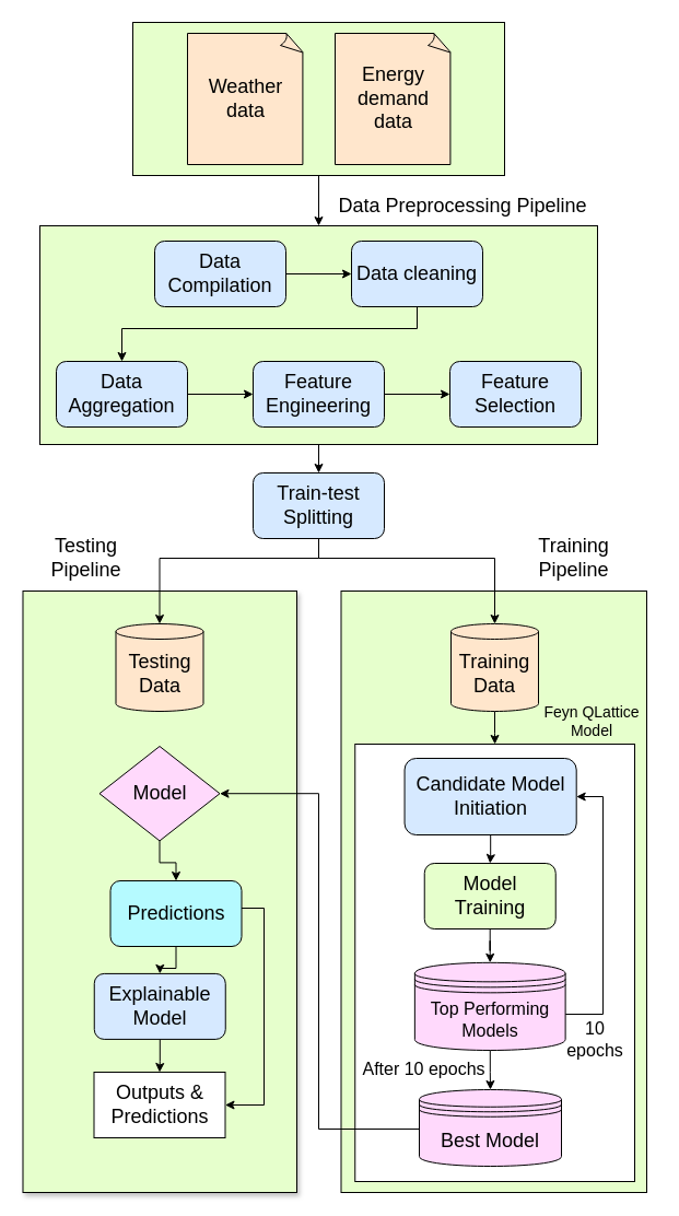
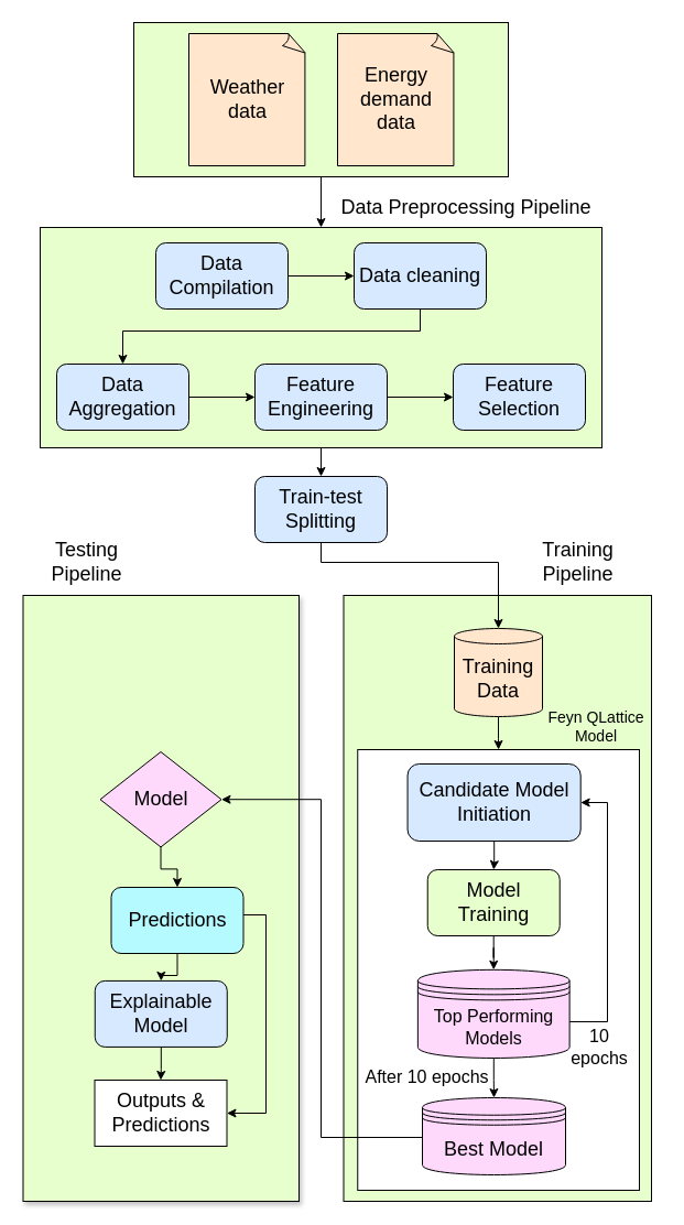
  <mxCell id="0" />
  <mxCell id="1" parent="0" />
  <mxCell id="2" value="" style="rounded=0;whiteSpace=wrap;html=1;fillColor=#E6FFCC;shadow=1;" vertex="1" parent="1"><mxGeometry x="20.5" y="540" width="250.5" height="550" as="geometry" /></mxCell>
  <mxCell id="3" value="" style="rounded=0;whiteSpace=wrap;html=1;fillColor=#E6FFCC;" parent="1" vertex="1"><mxGeometry x="311.5" y="540" width="279.5" height="550" as="geometry" /></mxCell>
  <mxCell id="4" style="edgeStyle=orthogonalEdgeStyle;rounded=0;orthogonalLoop=1;jettySize=auto;html=1;entryX=0.5;entryY=0;entryDx=0;entryDy=0;" parent="1" source="5" target="7" edge="1"><mxGeometry relative="1" as="geometry" /></mxCell>
  <mxCell id="5" value="" style="rounded=0;whiteSpace=wrap;html=1;fillColor=#E6FFCC;" parent="1" vertex="1"><mxGeometry x="121" y="20" width="340" height="140" as="geometry" /></mxCell>
  <mxCell id="6" style="edgeStyle=orthogonalEdgeStyle;rounded=0;orthogonalLoop=1;jettySize=auto;html=1;entryX=0.5;entryY=0;entryDx=0;entryDy=0;" parent="1" source="7" target="19" edge="1"><mxGeometry relative="1" as="geometry" /></mxCell>
  <mxCell id="7" value="" style="rounded=0;whiteSpace=wrap;html=1;fillColor=#E6FFCC;" parent="1" vertex="1"><mxGeometry x="36" y="206" width="510" height="200" as="geometry" /></mxCell>
  <mxCell id="8" value="&lt;font style=&quot;font-size: 18px;&quot;&gt;Energy demand data&lt;/font&gt;" style="whiteSpace=wrap;html=1;shape=mxgraph.basic.document;fillColor=#FFE6CC;" parent="1" vertex="1"><mxGeometry x="306" y="30" width="106.5" height="120" as="geometry" /></mxCell>
  <mxCell id="9" value="&lt;font style=&quot;font-size: 18px;&quot;&gt;Weather data&lt;/font&gt;" style="whiteSpace=wrap;html=1;shape=mxgraph.basic.document;fillColor=#FFE6CC;" parent="1" vertex="1"><mxGeometry x="171" y="30" width="106.5" height="120" as="geometry" /></mxCell>
  <mxCell id="10" style="edgeStyle=orthogonalEdgeStyle;rounded=0;orthogonalLoop=1;jettySize=auto;html=1;entryX=0;entryY=0.5;entryDx=0;entryDy=0;" parent="1" source="11" target="13" edge="1"><mxGeometry relative="1" as="geometry" /></mxCell>
  <mxCell id="11" value="&lt;font style=&quot;font-size: 18px;&quot;&gt;Data Compilation&lt;/font&gt;" style="rounded=1;whiteSpace=wrap;html=1;fillColor=#D6E9FF;" parent="1" vertex="1"><mxGeometry x="141" y="220" width="120" height="60" as="geometry" /></mxCell>
  <mxCell id="12" style="edgeStyle=orthogonalEdgeStyle;rounded=0;orthogonalLoop=1;jettySize=auto;html=1;entryX=0.5;entryY=0;entryDx=0;entryDy=0;" parent="1" source="13" target="15" edge="1"><mxGeometry relative="1" as="geometry"><Array as="points"><mxPoint x="381" y="300" /><mxPoint x="111" y="300" /></Array></mxGeometry></mxCell>
  <mxCell id="13" value="&lt;font style=&quot;font-size: 18px;&quot;&gt;Data cleaning&lt;/font&gt;" style="rounded=1;whiteSpace=wrap;html=1;fillColor=#D6E9FF;" parent="1" vertex="1"><mxGeometry x="321" y="220" width="120" height="60" as="geometry" /></mxCell>
  <mxCell id="14" style="edgeStyle=orthogonalEdgeStyle;rounded=0;orthogonalLoop=1;jettySize=auto;html=1;entryX=0;entryY=0.5;entryDx=0;entryDy=0;" parent="1" source="15" target="17" edge="1"><mxGeometry relative="1" as="geometry" /></mxCell>
  <mxCell id="15" value="&lt;font style=&quot;font-size: 18px;&quot;&gt;Data Aggregation&lt;/font&gt;" style="rounded=1;whiteSpace=wrap;html=1;fillColor=#D6E9FF;" parent="1" vertex="1"><mxGeometry x="51" y="330" width="120" height="60" as="geometry" /></mxCell>
  <mxCell id="16" style="edgeStyle=orthogonalEdgeStyle;rounded=0;orthogonalLoop=1;jettySize=auto;html=1;entryX=0;entryY=0.5;entryDx=0;entryDy=0;" parent="1" source="17" target="18" edge="1"><mxGeometry relative="1" as="geometry" /></mxCell>
  <mxCell id="17" value="&lt;font style=&quot;font-size: 18px;&quot;&gt;Feature Engineering&lt;/font&gt;" style="rounded=1;whiteSpace=wrap;html=1;fillColor=#D6E9FF;" parent="1" vertex="1"><mxGeometry x="231" y="330" width="120" height="60" as="geometry" /></mxCell>
  <mxCell id="18" value="&lt;font style=&quot;font-size: 18px;&quot;&gt;Feature Selection&lt;/font&gt;" style="rounded=1;whiteSpace=wrap;html=1;fillColor=#D6E9FF;" parent="1" vertex="1"><mxGeometry x="411" y="330" width="120" height="60" as="geometry" /></mxCell>
  <mxCell id="19" value="&lt;font style=&quot;font-size: 18px;&quot;&gt;Train-test Splitting&lt;/font&gt;" style="rounded=1;whiteSpace=wrap;html=1;fillColor=#D6E9FF;" parent="1" vertex="1"><mxGeometry x="231" y="432" width="120" height="60" as="geometry" /></mxCell>
- <mxCell id="20" value="&lt;font style=&quot;font-size: 18px;&quot;&gt;Testing Data&lt;/font&gt;" style="shape=cylinder3;whiteSpace=wrap;html=1;boundedLbl=1;backgroundOutline=1;size=7.0;fillColor=#FFE6CC;" parent="1" vertex="1"><mxGeometry x="105.5" y="570" width="80" height="80" as="geometry" /></mxCell>
  <mxCell id="21" style="edgeStyle=orthogonalEdgeStyle;rounded=0;orthogonalLoop=1;jettySize=auto;html=1;entryX=0.5;entryY=0;entryDx=0;entryDy=0;" parent="1" source="22" target="23" edge="1"><mxGeometry relative="1" as="geometry" /></mxCell>
  <mxCell id="22" value="&lt;font style=&quot;font-size: 18px;&quot;&gt;Training Data&lt;/font&gt;" style="shape=cylinder3;whiteSpace=wrap;html=1;boundedLbl=1;backgroundOutline=1;size=7.0;fillColor=#FFE6CC;" parent="1" vertex="1"><mxGeometry x="412" y="570" width="80" height="80" as="geometry" /></mxCell>
  <mxCell id="23" value="" style="rounded=0;whiteSpace=wrap;html=1;" parent="1" vertex="1"><mxGeometry x="324.25" y="680" width="255.75" height="400" as="geometry" /></mxCell>
  <mxCell id="24" style="edgeStyle=orthogonalEdgeStyle;rounded=0;orthogonalLoop=1;jettySize=auto;html=1;" parent="1" source="25" target="27" edge="1"><mxGeometry relative="1" as="geometry" /></mxCell>
  <mxCell id="25" value="&lt;font style=&quot;font-size: 18px;&quot;&gt;Candidate Model Initiation&lt;/font&gt;" style="rounded=1;whiteSpace=wrap;html=1;fillColor=#D6E9FF;" parent="1" vertex="1"><mxGeometry x="369.56" y="693" width="157.13" height="70" as="geometry" /></mxCell>
  <mxCell id="26" style="edgeStyle=orthogonalEdgeStyle;rounded=0;orthogonalLoop=1;jettySize=auto;html=1;entryX=0.5;entryY=0;entryDx=0;entryDy=0;" edge="1" parent="1" source="27" target="30"><mxGeometry relative="1" as="geometry" /></mxCell>
  <mxCell id="27" value="&lt;font style=&quot;font-size: 18px;&quot;&gt;Model Training&lt;/font&gt;" style="rounded=1;whiteSpace=wrap;html=1;fillColor=#e6ffcc;" parent="1" vertex="1"><mxGeometry x="387.74" y="789" width="120" height="60" as="geometry" /></mxCell>
  <mxCell id="28" style="edgeStyle=orthogonalEdgeStyle;rounded=0;orthogonalLoop=1;jettySize=auto;html=1;entryX=0.5;entryY=0;entryDx=0;entryDy=0;" parent="1" source="30" target="33" edge="1"><mxGeometry relative="1" as="geometry" /></mxCell>
  <mxCell id="29" style="edgeStyle=orthogonalEdgeStyle;rounded=0;orthogonalLoop=1;jettySize=auto;html=1;entryX=1;entryY=0.5;entryDx=0;entryDy=0;" edge="1" parent="1" source="30" target="25"><mxGeometry relative="1" as="geometry"><Array as="points"><mxPoint x="551" y="927" /><mxPoint x="551" y="728" /></Array></mxGeometry></mxCell>
  <mxCell id="30" value="&lt;font style=&quot;font-size: 16px;&quot;&gt;Top Performing Models&lt;/font&gt;" style="shape=datastore;whiteSpace=wrap;html=1;fillColor=#FFD9FC;" parent="1" vertex="1"><mxGeometry x="378.87" y="879.83" width="137.75" height="80.17" as="geometry" /></mxCell>
  <mxCell id="31" value="&lt;font style=&quot;font-size: 16px;&quot;&gt;10 epochs&lt;/font&gt;" style="text;html=1;align=center;verticalAlign=middle;whiteSpace=wrap;rounded=0;" parent="1" vertex="1"><mxGeometry x="514.5" y="935" width="57.5" height="30" as="geometry" /></mxCell>
  <mxCell id="32" style="edgeStyle=orthogonalEdgeStyle;rounded=0;orthogonalLoop=1;jettySize=auto;html=1;entryX=1;entryY=0.5;entryDx=0;entryDy=0;" edge="1" parent="1" source="33" target="37"><mxGeometry relative="1" as="geometry"><Array as="points"><mxPoint x="291" y="1032" /><mxPoint x="291" y="725" /></Array></mxGeometry></mxCell>
  <mxCell id="33" value="&lt;font style=&quot;font-size: 18px;&quot;&gt;Best Model&lt;/font&gt;" style="shape=datastore;whiteSpace=wrap;html=1;fillColor=#FFD9FC;" parent="1" vertex="1"><mxGeometry x="383" y="996" width="130" height="70" as="geometry" /></mxCell>
  <mxCell id="34" value="&lt;font style=&quot;font-size: 16px;&quot;&gt;After 10 epochs&lt;/font&gt;" style="text;html=1;align=center;verticalAlign=middle;whiteSpace=wrap;rounded=0;" parent="1" vertex="1"><mxGeometry x="327.25" y="962" width="120.5" height="30" as="geometry" /></mxCell>
  <mxCell id="35" value="&lt;font style=&quot;font-size: 14px;&quot;&gt;Feyn QLattice Model&lt;/font&gt;" style="text;html=1;align=center;verticalAlign=middle;whiteSpace=wrap;rounded=0;" parent="1" vertex="1"><mxGeometry x="483.13" y="644" width="115.5" height="30" as="geometry" /></mxCell>
  <mxCell id="36" style="edgeStyle=orthogonalEdgeStyle;rounded=0;orthogonalLoop=1;jettySize=auto;html=1;entryX=0.5;entryY=0;entryDx=0;entryDy=0;" parent="1" source="37" target="40" edge="1"><mxGeometry relative="1" as="geometry" /></mxCell>
  <mxCell id="37" value="&lt;font style=&quot;font-size: 18px;&quot;&gt;Model&lt;/font&gt;" style="rhombus;whiteSpace=wrap;html=1;fillColor=#FFD9FC;" parent="1" vertex="1"><mxGeometry x="90.5" y="682" width="110" height="86.43" as="geometry" /></mxCell>
  <mxCell id="38" style="edgeStyle=orthogonalEdgeStyle;rounded=0;orthogonalLoop=1;jettySize=auto;html=1;" edge="1" parent="1" source="40" target="47"><mxGeometry relative="1" as="geometry" /></mxCell>
  <mxCell id="39" style="edgeStyle=orthogonalEdgeStyle;rounded=0;orthogonalLoop=1;jettySize=auto;html=1;entryX=1;entryY=0.5;entryDx=0;entryDy=0;" edge="1" parent="1" source="40" target="48"><mxGeometry relative="1" as="geometry"><Array as="points"><mxPoint x="241" y="830" /><mxPoint x="241" y="1010" /></Array></mxGeometry></mxCell>
  <mxCell id="40" value="&lt;font style=&quot;font-size: 18px;&quot;&gt;Predictions&lt;/font&gt;" style="rounded=1;whiteSpace=wrap;html=1;fillColor=#B5FAFF;" parent="1" vertex="1"><mxGeometry x="100.5" y="805" width="120" height="60" as="geometry" /></mxCell>
  <mxCell id="41" value="&lt;font style=&quot;font-size: 18px;&quot;&gt;Data Preprocessing Pipeline&lt;/font&gt;" style="text;html=1;align=center;verticalAlign=middle;whiteSpace=wrap;rounded=0;" parent="1" vertex="1"><mxGeometry x="306" y="173" width="233.5" height="30" as="geometry" /></mxCell>
  <mxCell id="42" value="&lt;font style=&quot;font-size: 18px;&quot;&gt;Training Pipeline&lt;/font&gt;" style="text;html=1;align=center;verticalAlign=middle;whiteSpace=wrap;rounded=0;" parent="1" vertex="1"><mxGeometry x="467.13" y="495" width="115" height="30" as="geometry" /></mxCell>
  <mxCell id="43" value="&lt;font style=&quot;font-size: 18px;&quot;&gt;&lt;font style=&quot;&quot;&gt;Testing &lt;/font&gt;&lt;font style=&quot;&quot;&gt;Pipeline&lt;/font&gt;&lt;/font&gt;" style="text;html=1;align=center;verticalAlign=middle;whiteSpace=wrap;rounded=0;" parent="1" vertex="1"><mxGeometry x="20.5" y="495" width="115" height="30" as="geometry" /></mxCell>
- <mxCell id="44" style="edgeStyle=orthogonalEdgeStyle;rounded=0;orthogonalLoop=1;jettySize=auto;html=1;entryX=0.5;entryY=0;entryDx=0;entryDy=0;entryPerimeter=0;" edge="1" parent="1" source="19" target="20"><mxGeometry relative="1" as="geometry"><Array as="points"><mxPoint x="291" y="510" /><mxPoint x="146" y="510" /></Array></mxGeometry></mxCell>
  <mxCell id="45" style="edgeStyle=orthogonalEdgeStyle;rounded=0;orthogonalLoop=1;jettySize=auto;html=1;entryX=0.5;entryY=0;entryDx=0;entryDy=0;entryPerimeter=0;" edge="1" parent="1" source="19" target="22"><mxGeometry relative="1" as="geometry"><Array as="points"><mxPoint x="291" y="510" /><mxPoint x="452" y="510" /></Array></mxGeometry></mxCell>
  <mxCell id="46" style="edgeStyle=orthogonalEdgeStyle;rounded=0;orthogonalLoop=1;jettySize=auto;html=1;entryX=0.5;entryY=0;entryDx=0;entryDy=0;" edge="1" parent="1" source="47" target="48"><mxGeometry relative="1" as="geometry" /></mxCell>
  <mxCell id="47" value="&lt;font style=&quot;font-size: 18px;&quot;&gt;Explainable Model&lt;/font&gt;" style="rounded=1;whiteSpace=wrap;html=1;fillColor=#D6E9FF;" vertex="1" parent="1"><mxGeometry x="85.75" y="889.91" width="120" height="60" as="geometry" /></mxCell>
  <mxCell id="48" value="&lt;font style=&quot;font-size: 18px;&quot;&gt;Outputs &amp;amp; Predictions&lt;/font&gt;" style="rounded=1;whiteSpace=wrap;html=1;fillColor=#FFFFFF;arcSize=0;" vertex="1" parent="1"><mxGeometry x="85.5" y="980" width="120" height="60" as="geometry" /></mxCell>
